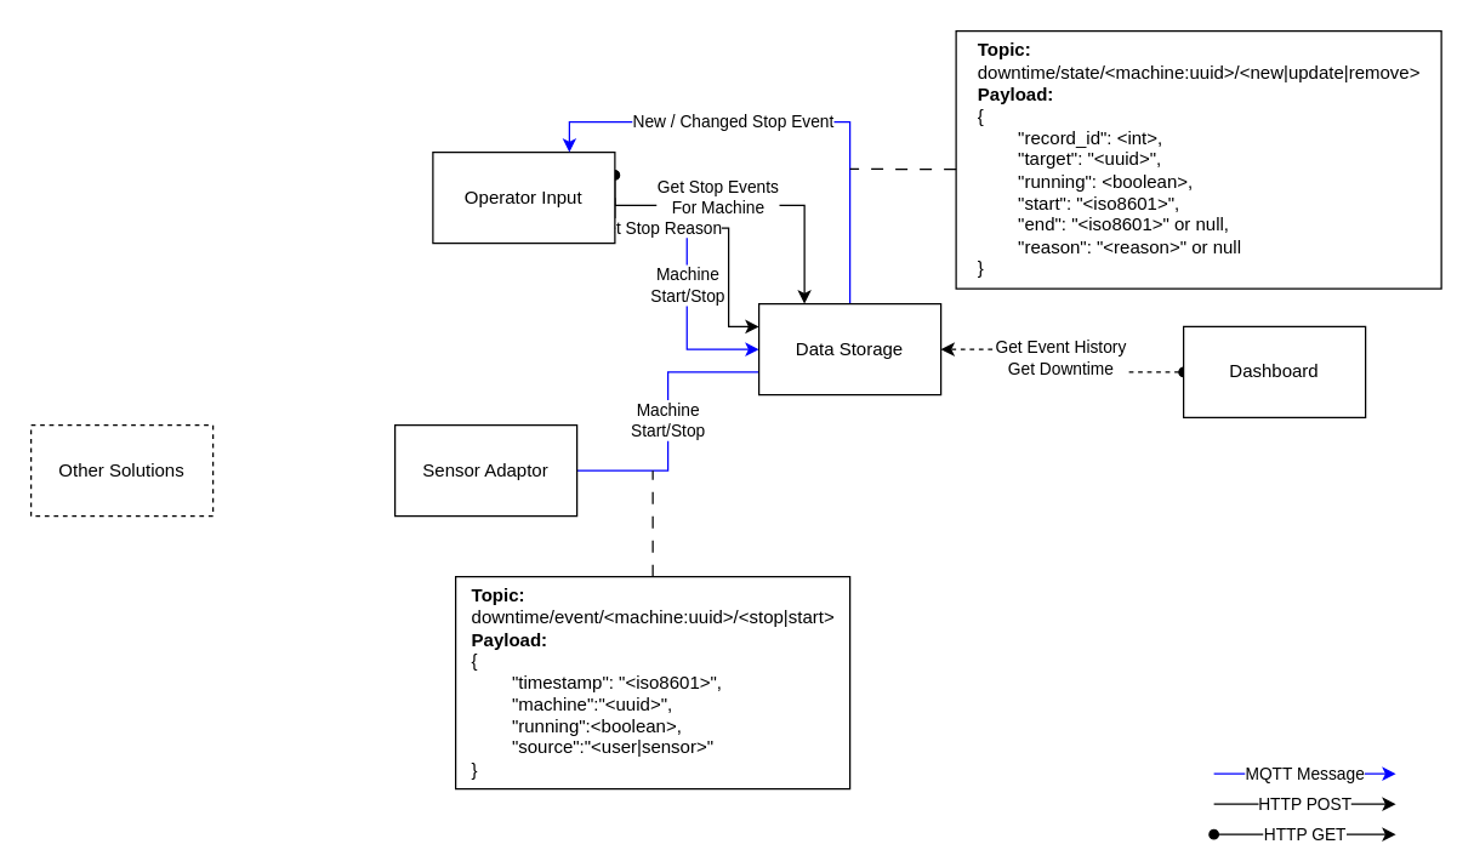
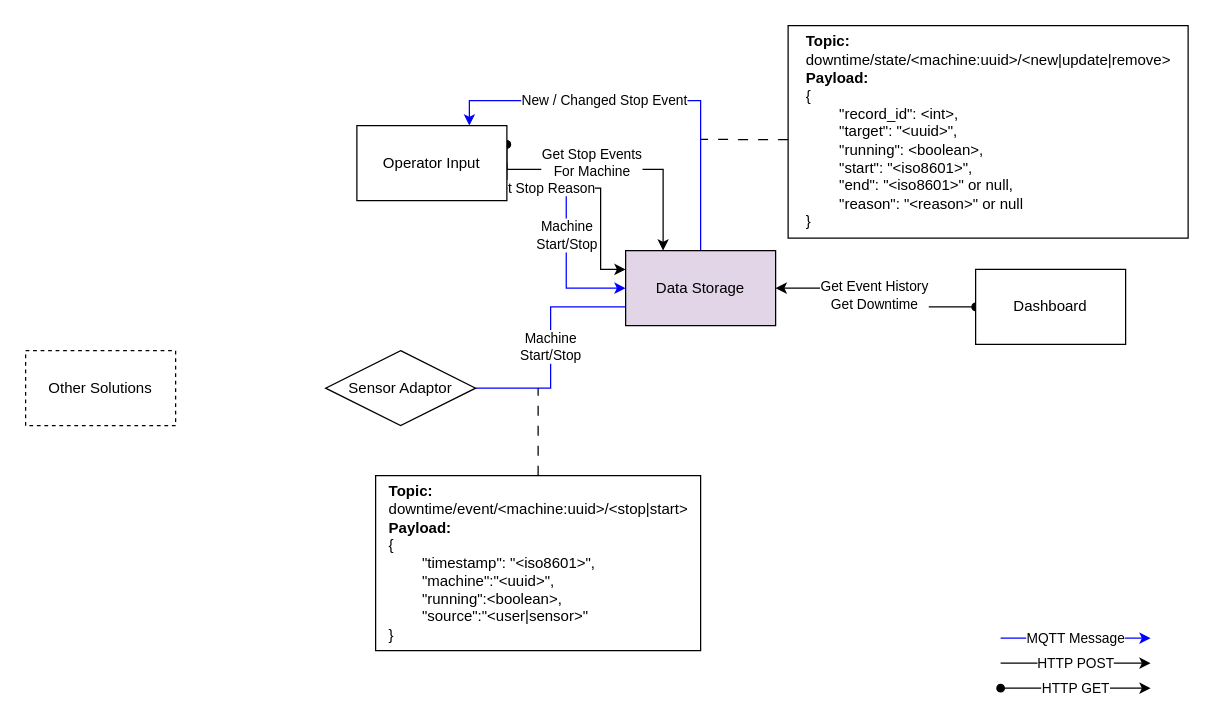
  <mxCell id="0" />
  <mxCell id="1" parent="0" />
- <mxCell id="2" style="edgeStyle=orthogonalEdgeStyle;rounded=0;orthogonalLoop=1;jettySize=auto;html=1;exitX=0;exitY=0.5;exitDx=0;exitDy=0;entryX=1;entryY=0.5;entryDx=0;entryDy=0;startArrow=oval;startFill=1;dashed=1;" edge="1" parent="1" source="4" target="13"><mxGeometry relative="1" as="geometry" /></mxCell>
+ <mxCell id="2" style="edgeStyle=orthogonalEdgeStyle;rounded=0;orthogonalLoop=1;jettySize=auto;html=1;exitX=0;exitY=0.5;exitDx=0;exitDy=0;entryX=1;entryY=0.5;entryDx=0;entryDy=0;startArrow=oval;startFill=1;" edge="1" parent="1" source="4" target="13"><mxGeometry relative="1" as="geometry" /></mxCell>
  <mxCell id="3" value="Get Event History&lt;br&gt;Get Downtime" style="edgeLabel;html=1;align=center;verticalAlign=middle;resizable=0;points=[];" vertex="1" connectable="0" parent="2"><mxGeometry x="0.025" y="2" relative="1" as="geometry"><mxPoint as="offset" /></mxGeometry></mxCell>
  <mxCell id="4" value="Dashboard" style="rounded=0;whiteSpace=wrap;html=1;" vertex="1" parent="1"><mxGeometry x="780" y="215" width="120" height="60" as="geometry" /></mxCell>
  <mxCell id="5" value="&lt;span style=&quot;color: rgb(0, 0, 0); font-family: Helvetica; font-size: 11px; font-style: normal; font-variant-ligatures: normal; font-variant-caps: normal; font-weight: 400; letter-spacing: normal; orphans: 2; text-align: center; text-indent: 0px; text-transform: none; widows: 2; word-spacing: 0px; -webkit-text-stroke-width: 0px; white-space: nowrap; background-color: rgb(255, 255, 255); text-decoration-thickness: initial; text-decoration-style: initial; text-decoration-color: initial; display: inline !important; float: none;&quot;&gt;Machine &lt;br&gt;Start/Stop&lt;/span&gt;" style="edgeStyle=orthogonalEdgeStyle;rounded=0;orthogonalLoop=1;jettySize=auto;html=1;exitX=1;exitY=0.75;exitDx=0;exitDy=0;entryX=0;entryY=0.5;entryDx=0;entryDy=0;strokeColor=#0000FF;" edge="1" parent="1" source="8" target="13"><mxGeometry relative="1" as="geometry" /></mxCell>
  <mxCell id="6" value="Set Stop Reason" style="edgeStyle=orthogonalEdgeStyle;rounded=0;orthogonalLoop=1;jettySize=auto;html=1;exitX=1;exitY=0.5;exitDx=0;exitDy=0;entryX=0;entryY=0.25;entryDx=0;entryDy=0;" edge="1" parent="1" source="8" target="13"><mxGeometry x="-0.46" relative="1" as="geometry"><Array as="points"><mxPoint x="480" y="150" /><mxPoint x="480" y="215" /></Array><mxPoint as="offset" /></mxGeometry></mxCell>
  <mxCell id="7" value="Get Stop Events &lt;br&gt;For Machine" style="edgeStyle=orthogonalEdgeStyle;rounded=0;orthogonalLoop=1;jettySize=auto;html=1;exitX=1;exitY=0.25;exitDx=0;exitDy=0;entryX=0.25;entryY=0;entryDx=0;entryDy=0;startArrow=oval;startFill=1;" edge="1" parent="1" source="8" target="13"><mxGeometry x="-0.163" y="5" relative="1" as="geometry"><mxPoint x="520" y="190" as="targetPoint" /><Array as="points"><mxPoint x="530" y="135" /></Array><mxPoint as="offset" /></mxGeometry></mxCell>
  <mxCell id="8" value="Operator Input" style="rounded=0;whiteSpace=wrap;html=1;" vertex="1" parent="1"><mxGeometry x="285" y="100" width="120" height="60" as="geometry" /></mxCell>
  <mxCell id="9" value="Machine &lt;br&gt;Start/Stop" style="edgeStyle=orthogonalEdgeStyle;rounded=0;orthogonalLoop=1;jettySize=auto;html=1;exitX=1;exitY=0.5;exitDx=0;exitDy=0;entryX=0;entryY=0.75;entryDx=0;entryDy=0;strokeColor=#0000FF;endArrow=none;" edge="1" parent="1" source="10" target="13"><mxGeometry relative="1" as="geometry" /></mxCell>
- <mxCell id="10" value="Sensor Adaptor" style="rounded=0;whiteSpace=wrap;html=1;" vertex="1" parent="1"><mxGeometry x="260" y="280" width="120" height="60" as="geometry" /></mxCell>
+ <mxCell id="10" value="Sensor Adaptor" style="rhombus;whiteSpace=wrap;html=1;" vertex="1" parent="1"><mxGeometry x="260" y="280" width="120" height="60" as="geometry" /></mxCell>
  <mxCell id="11" value="Other Solutions" style="rounded=0;whiteSpace=wrap;html=1;dashed=1;" vertex="1" parent="1"><mxGeometry x="20" y="280" width="120" height="60" as="geometry" /></mxCell>
  <mxCell id="12" value="New / Changed Stop Event" style="edgeStyle=orthogonalEdgeStyle;rounded=0;orthogonalLoop=1;jettySize=auto;html=1;exitX=0.5;exitY=0;exitDx=0;exitDy=0;entryX=0.75;entryY=0;entryDx=0;entryDy=0;strokeColor=#0000FF;" edge="1" parent="1" source="13" target="8"><mxGeometry x="0.212" relative="1" as="geometry"><mxPoint as="offset" /></mxGeometry></mxCell>
- <mxCell id="13" value="Data Storage" style="rounded=0;whiteSpace=wrap;html=1;" vertex="1" parent="1"><mxGeometry x="500" y="200" width="120" height="60" as="geometry" /></mxCell>
+ <mxCell id="13" value="Data Storage" style="rounded=0;whiteSpace=wrap;html=1;fillColor=#e1d5e7;" vertex="1" parent="1"><mxGeometry x="500" y="200" width="120" height="60" as="geometry" /></mxCell>
  <mxCell id="14" value="MQTT Message" style="edgeStyle=orthogonalEdgeStyle;rounded=0;orthogonalLoop=1;jettySize=auto;html=1;exitX=1;exitY=0.5;exitDx=0;exitDy=0;strokeColor=#0000FF;" edge="1" parent="1"><mxGeometry relative="1" as="geometry"><mxPoint x="800" y="510" as="sourcePoint" /><mxPoint x="920" y="510" as="targetPoint" /></mxGeometry></mxCell>
  <mxCell id="15" value="HTTP POST" style="edgeStyle=orthogonalEdgeStyle;rounded=0;orthogonalLoop=1;jettySize=auto;html=1;exitX=1;exitY=0.5;exitDx=0;exitDy=0;strokeColor=#000000;" edge="1" parent="1"><mxGeometry relative="1" as="geometry"><mxPoint x="800" y="530" as="sourcePoint" /><mxPoint x="920" y="530" as="targetPoint" /></mxGeometry></mxCell>
  <mxCell id="16" value="HTTP GET" style="edgeStyle=orthogonalEdgeStyle;rounded=0;orthogonalLoop=1;jettySize=auto;html=1;exitX=1;exitY=0.5;exitDx=0;exitDy=0;strokeColor=#000000;startArrow=oval;startFill=1;" edge="1" parent="1"><mxGeometry relative="1" as="geometry"><mxPoint x="800" y="550" as="sourcePoint" /><mxPoint x="920" y="550" as="targetPoint" /></mxGeometry></mxCell>
  <mxCell id="17" style="edgeStyle=orthogonalEdgeStyle;rounded=0;orthogonalLoop=1;jettySize=auto;html=1;endArrow=none;endFill=0;dashed=1;dashPattern=8 8;" edge="1" parent="1" source="18"><mxGeometry relative="1" as="geometry"><mxPoint x="430" y="310" as="targetPoint" /></mxGeometry></mxCell>
  <mxCell id="18" value="&lt;div style=&quot;text-align: left;&quot;&gt;&lt;span style=&quot;background-color: initial;&quot;&gt;&lt;b&gt;Topic:&lt;/b&gt;&lt;br&gt;downtime/event/&amp;lt;machine:uuid&amp;gt;/&amp;lt;stop|start&amp;gt;&lt;/span&gt;&lt;/div&gt;&lt;div style=&quot;text-align: left;&quot;&gt;&lt;b&gt;Payload:&lt;br&gt;&lt;/b&gt;{&lt;/div&gt;&lt;div style=&quot;text-align: left;&quot;&gt;&lt;span style=&quot;white-space-collapse: preserve;&quot;&gt;&#09;&lt;/span&gt;&quot;timestamp&quot;: &quot;&amp;lt;iso8601&amp;gt;&quot;,&lt;/div&gt;&lt;div style=&quot;text-align: left;&quot;&gt;&lt;span style=&quot;white-space-collapse: preserve;&quot;&gt;&#09;&lt;/span&gt;&quot;machine&quot;:&quot;&amp;lt;uuid&amp;gt;&quot;,&lt;/div&gt;&lt;div style=&quot;text-align: left;&quot;&gt;&lt;span style=&quot;white-space-collapse: preserve;&quot;&gt;&#09;&lt;/span&gt;&quot;running&quot;:&amp;lt;boolean&amp;gt;,&lt;br&gt;&lt;/div&gt;&lt;div style=&quot;text-align: left;&quot;&gt;&lt;span style=&quot;white-space: pre;&quot;&gt;&#09;&lt;/span&gt;&quot;source&quot;:&quot;&amp;lt;user|sensor&amp;gt;&quot;&lt;br&gt;&lt;/div&gt;&lt;div style=&quot;text-align: left;&quot;&gt;}&lt;/div&gt;" style="text;html=1;align=center;verticalAlign=middle;resizable=0;points=[];autosize=1;strokeColor=default;fillColor=none;" vertex="1" parent="1"><mxGeometry x="300" y="380" width="260" height="140" as="geometry" /></mxCell>
  <mxCell id="19" value="&lt;div style=&quot;text-align: left;&quot;&gt;&lt;br&gt;&lt;/div&gt;" style="text;html=1;align=center;verticalAlign=middle;resizable=0;points=[];autosize=1;strokeColor=none;fillColor=none;" vertex="1" parent="1"><mxGeometry x="635" y="485" width="20" height="30" as="geometry" /></mxCell>
  <mxCell id="20" value="&lt;div style=&quot;text-align: left;&quot;&gt;&lt;span style=&quot;background-color: initial;&quot;&gt;&lt;b&gt;Topic:&lt;/b&gt;&lt;br&gt;downtime/state/&amp;lt;machine:uuid&amp;gt;/&amp;lt;new|update|remove&amp;gt;&lt;/span&gt;&lt;/div&gt;&lt;div style=&quot;text-align: left;&quot;&gt;&lt;b&gt;Payload:&lt;/b&gt;&lt;p style=&quot;margin: 0in;&quot;&gt;{&lt;/p&gt;&lt;p style=&quot;margin: 0in;&quot;&gt;&lt;span style=&quot;white-space: pre;&quot;&gt;&#09;&lt;/span&gt;&quot;record_id&quot;: &amp;lt;int&amp;gt;,&lt;/p&gt;&lt;p style=&quot;margin: 0in;&quot;&gt;&amp;nbsp;&lt;span style=&quot;white-space: pre;&quot;&gt;&#09;&lt;/span&gt;&quot;target&quot;: &quot;&amp;lt;uuid&amp;gt;&quot;,&lt;/p&gt;&lt;p style=&quot;margin: 0in;&quot;&gt;&lt;span style=&quot;white-space: pre;&quot;&gt;&#09;&lt;/span&gt;&quot;running&quot;: &amp;lt;boolean&amp;gt;,&lt;/p&gt;&lt;p style=&quot;margin: 0in;&quot;&gt;&lt;span style=&quot;white-space: pre;&quot;&gt;&#09;&lt;/span&gt;&quot;start&quot;: &quot;&amp;lt;iso8601&amp;gt;&quot;,&lt;/p&gt;&lt;p style=&quot;margin: 0in;&quot;&gt;&lt;span style=&quot;white-space: pre;&quot;&gt;&#09;&lt;/span&gt;&quot;end&quot;: &quot;&amp;lt;iso8601&amp;gt;&quot; or null,&lt;/p&gt;&lt;p style=&quot;margin: 0in;&quot;&gt;&lt;span style=&quot;white-space: pre;&quot;&gt;&#09;&lt;/span&gt;&quot;reason&quot;: &quot;&amp;lt;reason&amp;gt;&quot; or null&lt;/p&gt;&lt;p style=&quot;margin: 0in;&quot;&gt;}&lt;/p&gt;&lt;/div&gt;" style="text;html=1;align=center;verticalAlign=middle;resizable=0;points=[];autosize=1;strokeColor=default;fillColor=none;" vertex="1" parent="1"><mxGeometry x="630" y="20" width="320" height="170" as="geometry" /></mxCell>
  <mxCell id="21" style="rounded=0;orthogonalLoop=1;jettySize=auto;html=1;endArrow=none;endFill=0;dashed=1;dashPattern=8 8;exitX=0;exitY=0.537;exitDx=0;exitDy=0;exitPerimeter=0;" edge="1" parent="1" source="20"><mxGeometry relative="1" as="geometry"><mxPoint x="560" y="111" as="targetPoint" /><mxPoint x="620" y="110" as="sourcePoint" /></mxGeometry></mxCell>
